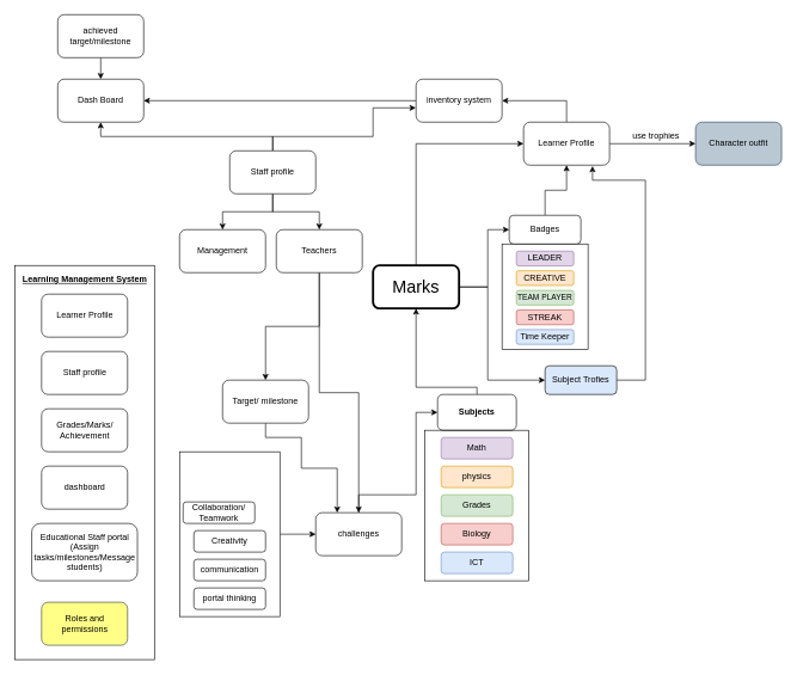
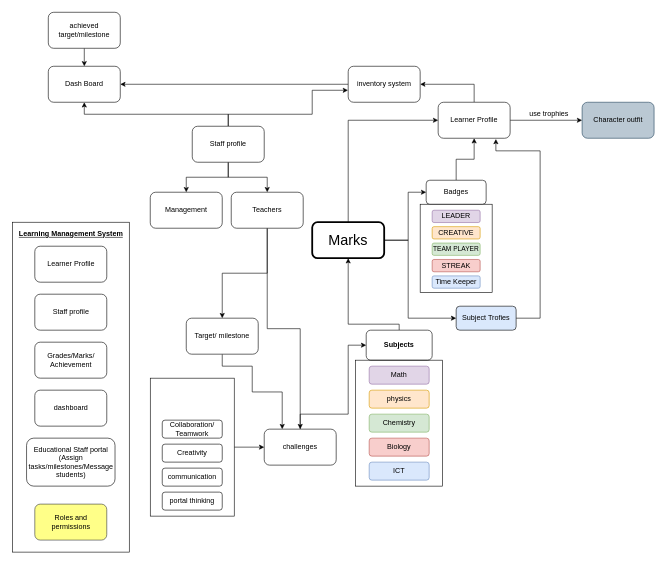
  <mxCell id="0" />
  <mxCell id="1" parent="0" />
  <mxCell id="2" style="edgeStyle=orthogonalEdgeStyle;rounded=0;orthogonalLoop=1;jettySize=auto;html=1;entryX=0;entryY=0.5;entryDx=0;entryDy=0;" parent="1" source="3" target="44" edge="1"><mxGeometry relative="1" as="geometry" /></mxCell>
  <mxCell id="3" value="" style="rounded=0;whiteSpace=wrap;html=1;" parent="1" vertex="1"><mxGeometry x="250" y="630" width="140" height="230" as="geometry" /></mxCell>
  <mxCell id="4" value="" style="rounded=0;whiteSpace=wrap;html=1;" parent="1" vertex="1"><mxGeometry y="370" width="195" height="550" as="geometry" x="20" /></mxCell>
  <mxCell id="5" value="Learner Profile" style="rounded=1;whiteSpace=wrap;html=1;" parent="1" vertex="1"><mxGeometry x="57.5" y="410" width="120" height="60" as="geometry" /></mxCell>
  <mxCell id="6" value="Grades/Marks/&lt;br&gt;Achievement" style="rounded=1;whiteSpace=wrap;html=1;" parent="1" vertex="1"><mxGeometry x="57.5" y="570" width="120" height="60" as="geometry" /></mxCell>
  <mxCell id="7" value="dashboard" style="rounded=1;whiteSpace=wrap;html=1;" parent="1" vertex="1"><mxGeometry x="57.5" y="650" width="120" height="60" as="geometry" /></mxCell>
  <mxCell id="8" value="Learning Management System" style="text;html=1;strokeColor=none;fillColor=none;align=center;verticalAlign=middle;whiteSpace=wrap;rounded=0;fontStyle=5" parent="1" vertex="1"><mxGeometry x="27.5" y="380" width="180" height="20" as="geometry" /></mxCell>
  <mxCell id="9" value="Educational Staff portal (Assign tasks/milestones/Message students)" style="rounded=1;whiteSpace=wrap;html=1;" parent="1" vertex="1"><mxGeometry x="43.75" y="730" width="147.5" height="80" as="geometry" /></mxCell>
  <mxCell id="10" value="Staff profile" style="rounded=1;whiteSpace=wrap;html=1;" parent="1" vertex="1"><mxGeometry x="57.5" y="490" width="120" height="60" as="geometry" /></mxCell>
  <mxCell id="11" value="Roles and permissions" style="rounded=1;whiteSpace=wrap;html=1;fillColor=#ffff88;strokeColor=#36393d;" parent="1" vertex="1"><mxGeometry x="57.5" y="840" width="120" height="60" as="geometry" /></mxCell>
  <mxCell id="12" style="edgeStyle=orthogonalEdgeStyle;rounded=0;orthogonalLoop=1;jettySize=auto;html=1;entryX=0;entryY=0.5;entryDx=0;entryDy=0;" parent="1" source="15" target="56" edge="1"><mxGeometry relative="1" as="geometry"><Array as="points"><mxPoint x="680" y="400" /><mxPoint x="680" y="320" /></Array></mxGeometry></mxCell>
  <mxCell id="13" style="edgeStyle=orthogonalEdgeStyle;rounded=0;orthogonalLoop=1;jettySize=auto;html=1;entryX=0;entryY=0.5;entryDx=0;entryDy=0;" parent="1" source="15" target="41" edge="1"><mxGeometry relative="1" as="geometry"><Array as="points"><mxPoint x="680" y="400" /><mxPoint x="680" y="530" /></Array></mxGeometry></mxCell>
  <mxCell id="14" style="edgeStyle=orthogonalEdgeStyle;rounded=0;orthogonalLoop=1;jettySize=auto;html=1;exitX=0.5;exitY=0;exitDx=0;exitDy=0;entryX=0;entryY=0.5;entryDx=0;entryDy=0;" edge="1" parent="1" source="15" target="38"><mxGeometry relative="1" as="geometry" /></mxCell>
  <mxCell id="15" value="&lt;span style=&quot;font-size: 24px&quot;&gt;Marks&lt;/span&gt;" style="rounded=1;whiteSpace=wrap;html=1;strokeWidth=3;" parent="1" vertex="1"><mxGeometry x="520" y="370" width="120" height="60" as="geometry" /></mxCell>
  <mxCell id="16" style="edgeStyle=orthogonalEdgeStyle;rounded=0;orthogonalLoop=1;jettySize=auto;html=1;entryX=0.5;entryY=1;entryDx=0;entryDy=0;" parent="1" source="17" target="15" edge="1"><mxGeometry relative="1" as="geometry"><Array as="points"><mxPoint x="665" y="540" /><mxPoint x="580" y="540" /></Array></mxGeometry></mxCell>
  <mxCell id="17" value="&lt;b&gt;Subjects&lt;/b&gt;" style="rounded=1;whiteSpace=wrap;html=1;strokeWidth=1;" parent="1" vertex="1"><mxGeometry x="610" y="550" width="110" height="50" as="geometry" /></mxCell>
  <mxCell id="18" value="physics" style="rounded=1;whiteSpace=wrap;html=1;strokeWidth=1;fillColor=#ffe6cc;strokeColor=#d79b00;" parent="1" vertex="1"><mxGeometry x="615" y="650" width="100" height="30" as="geometry" /></mxCell>
  <mxCell id="19" value="ICT" style="rounded=1;whiteSpace=wrap;html=1;strokeWidth=1;fillColor=#dae8fc;strokeColor=#6c8ebf;" parent="1" vertex="1"><mxGeometry x="615" y="770" width="100" height="30" as="geometry" /></mxCell>
- <mxCell id="20" value="Grades" style="rounded=1;whiteSpace=wrap;html=1;strokeWidth=1;fillColor=#d5e8d4;strokeColor=#82b366;" parent="1" vertex="1"><mxGeometry x="615" y="690" width="100" height="30" as="geometry" /></mxCell>
+ <mxCell id="20" value="Chemistry" style="rounded=1;whiteSpace=wrap;html=1;strokeWidth=1;fillColor=#d5e8d4;strokeColor=#82b366;" parent="1" vertex="1"><mxGeometry x="615" y="690" width="100" height="30" as="geometry" /></mxCell>
  <mxCell id="21" value="Biology" style="rounded=1;whiteSpace=wrap;html=1;strokeWidth=1;fillColor=#f8cecc;strokeColor=#b85450;" parent="1" vertex="1"><mxGeometry x="615" y="730" width="100" height="30" as="geometry" /></mxCell>
  <mxCell id="22" value="Math" style="rounded=1;whiteSpace=wrap;html=1;strokeWidth=1;fillColor=#e1d5e7;strokeColor=#9673a6;" parent="1" vertex="1"><mxGeometry x="615" y="610" width="100" height="30" as="geometry" /></mxCell>
- <mxCell id="23" value="Collaboration/ Teamwork" style="rounded=1;whiteSpace=wrap;html=1;strokeWidth=1;" parent="1" vertex="1"><mxGeometry x="255" y="700" width="100" height="30" as="geometry" /></mxCell>
+ <mxCell id="23" value="Collaboration/ Teamwork" style="rounded=1;whiteSpace=wrap;html=1;strokeWidth=1;" parent="1" vertex="1"><mxGeometry x="270" y="700" width="100" height="30" as="geometry" /></mxCell>
  <mxCell id="24" value="Creativity" style="rounded=1;whiteSpace=wrap;html=1;strokeWidth=1;" parent="1" vertex="1"><mxGeometry x="270" y="740" width="100" height="30" as="geometry" /></mxCell>
  <mxCell id="25" value="" style="edgeStyle=orthogonalEdgeStyle;rounded=0;orthogonalLoop=1;jettySize=auto;html=1;" parent="1" edge="1"><mxGeometry relative="1" as="geometry"><mxPoint x="625" y="555" as="sourcePoint" /></mxGeometry></mxCell>
  <mxCell id="26" value="communication" style="rounded=1;whiteSpace=wrap;html=1;strokeWidth=1;" parent="1" vertex="1"><mxGeometry x="270" y="780" width="100" height="30" as="geometry" /></mxCell>
  <mxCell id="27" value="portal thinking" style="rounded=1;whiteSpace=wrap;html=1;strokeWidth=1;" parent="1" vertex="1"><mxGeometry x="270" y="820" width="100" height="30" as="geometry" /></mxCell>
  <mxCell id="28" value="" style="edgeStyle=orthogonalEdgeStyle;rounded=0;orthogonalLoop=1;jettySize=auto;html=1;" parent="1" source="32" target="35" edge="1"><mxGeometry relative="1" as="geometry" /></mxCell>
  <mxCell id="29" style="edgeStyle=orthogonalEdgeStyle;rounded=0;orthogonalLoop=1;jettySize=auto;html=1;exitX=0.5;exitY=1;exitDx=0;exitDy=0;entryX=0.5;entryY=0;entryDx=0;entryDy=0;" parent="1" source="32" target="39" edge="1"><mxGeometry relative="1" as="geometry" /></mxCell>
  <mxCell id="30" style="edgeStyle=orthogonalEdgeStyle;rounded=0;orthogonalLoop=1;jettySize=auto;html=1;exitX=0.5;exitY=0;exitDx=0;exitDy=0;" edge="1" parent="1" source="32" target="57"><mxGeometry relative="1" as="geometry" /></mxCell>
  <mxCell id="31" style="edgeStyle=orthogonalEdgeStyle;rounded=0;orthogonalLoop=1;jettySize=auto;html=1;exitX=0.5;exitY=0;exitDx=0;exitDy=0;entryX=-0.003;entryY=0.667;entryDx=0;entryDy=0;entryPerimeter=0;" edge="1" parent="1" source="32" target="59"><mxGeometry relative="1" as="geometry"><Array as="points"><mxPoint x="380" y="190" /><mxPoint x="520" y="190" /><mxPoint x="520" y="150" /></Array></mxGeometry></mxCell>
  <mxCell id="32" value="Staff profile" style="rounded=1;whiteSpace=wrap;html=1;" parent="1" vertex="1"><mxGeometry x="320" y="210" width="120" height="60" as="geometry" /></mxCell>
  <mxCell id="33" style="edgeStyle=orthogonalEdgeStyle;rounded=0;orthogonalLoop=1;jettySize=auto;html=1;exitX=0.5;exitY=1;exitDx=0;exitDy=0;entryX=0.5;entryY=0;entryDx=0;entryDy=0;" parent="1" source="35" target="44" edge="1"><mxGeometry relative="1" as="geometry" /></mxCell>
  <mxCell id="34" style="edgeStyle=orthogonalEdgeStyle;rounded=0;orthogonalLoop=1;jettySize=auto;html=1;exitX=0.5;exitY=1;exitDx=0;exitDy=0;" edge="1" parent="1" source="35" target="61"><mxGeometry relative="1" as="geometry" /></mxCell>
  <mxCell id="35" value="Teachers" style="rounded=1;whiteSpace=wrap;html=1;" parent="1" vertex="1"><mxGeometry x="385" y="320" width="120" height="60" as="geometry" /></mxCell>
  <mxCell id="36" style="edgeStyle=orthogonalEdgeStyle;rounded=0;orthogonalLoop=1;jettySize=auto;html=1;exitX=1;exitY=0.5;exitDx=0;exitDy=0;entryX=0;entryY=0.5;entryDx=0;entryDy=0;" edge="1" parent="1" source="38" target="45"><mxGeometry relative="1" as="geometry"><mxPoint x="960" y="280" as="targetPoint" /></mxGeometry></mxCell>
  <mxCell id="37" style="edgeStyle=orthogonalEdgeStyle;rounded=0;orthogonalLoop=1;jettySize=auto;html=1;exitX=0.5;exitY=0;exitDx=0;exitDy=0;entryX=1;entryY=0.5;entryDx=0;entryDy=0;" edge="1" parent="1" source="38" target="59"><mxGeometry relative="1" as="geometry" /></mxCell>
  <mxCell id="38" value="Learner Profile" style="rounded=1;whiteSpace=wrap;html=1;" parent="1" vertex="1"><mxGeometry x="730" y="170" width="120" height="60" as="geometry" /></mxCell>
  <mxCell id="39" value="Management" style="rounded=1;whiteSpace=wrap;html=1;" parent="1" vertex="1"><mxGeometry x="250" y="320" width="120" height="60" as="geometry" /></mxCell>
  <mxCell id="40" style="edgeStyle=orthogonalEdgeStyle;rounded=0;orthogonalLoop=1;jettySize=auto;html=1;entryX=0.802;entryY=1.021;entryDx=0;entryDy=0;entryPerimeter=0;" parent="1" source="41" target="38" edge="1"><mxGeometry relative="1" as="geometry"><Array as="points"><mxPoint x="900" y="530" /><mxPoint x="900" y="251" /><mxPoint x="826" y="251" /></Array></mxGeometry></mxCell>
  <mxCell id="41" value="Subject Trofies" style="whiteSpace=wrap;html=1;rounded=1;strokeWidth=1;fillColor=#dae8fc;" parent="1" vertex="1"><mxGeometry x="760" y="510" width="100" height="40" as="geometry" /></mxCell>
  <mxCell id="42" style="edgeStyle=orthogonalEdgeStyle;rounded=0;orthogonalLoop=1;jettySize=auto;html=1;" parent="1" source="56" target="38" edge="1"><mxGeometry relative="1" as="geometry" /></mxCell>
  <mxCell id="43" style="edgeStyle=orthogonalEdgeStyle;rounded=0;orthogonalLoop=1;jettySize=auto;html=1;entryX=0;entryY=0.5;entryDx=0;entryDy=0;" parent="1" source="44" target="17" edge="1"><mxGeometry relative="1" as="geometry"><Array as="points"><mxPoint x="580" y="690" /><mxPoint x="580" y="575" /></Array></mxGeometry></mxCell>
  <mxCell id="44" value="challenges" style="rounded=1;whiteSpace=wrap;html=1;strokeWidth=1;" parent="1" vertex="1"><mxGeometry x="440" y="715" width="120" height="60" as="geometry" /></mxCell>
  <mxCell id="45" value="Character outfit" style="rounded=1;whiteSpace=wrap;html=1;fillColor=#bac8d3;strokeColor=#23445d;" vertex="1" parent="1"><mxGeometry x="970" y="170" width="120" height="60" as="geometry" /></mxCell>
  <mxCell id="46" value="" style="group" vertex="1" connectable="0" parent="1"><mxGeometry x="710" y="350" width="180" height="152.368" as="geometry" /></mxCell>
  <mxCell id="47" value="LEADER" style="rounded=1;whiteSpace=wrap;html=1;strokeWidth=1;fillColor=#e1d5e7;strokeColor=#9673a6;" vertex="1" parent="46"><mxGeometry x="10" width="80" height="20.526" as="geometry" /></mxCell>
  <mxCell id="48" value="" style="group" vertex="1" connectable="0" parent="46"><mxGeometry x="10" y="27.368" width="110" height="110" as="geometry" /></mxCell>
  <mxCell id="49" value="CREATIVE" style="rounded=1;whiteSpace=wrap;html=1;strokeWidth=1;fillColor=#ffe6cc;strokeColor=#d79b00;" vertex="1" parent="48"><mxGeometry width="80" height="20.526" as="geometry" /></mxCell>
  <mxCell id="50" value="Time Keeper" style="rounded=1;whiteSpace=wrap;html=1;strokeWidth=1;fillColor=#dae8fc;strokeColor=#6c8ebf;" vertex="1" parent="48"><mxGeometry y="82.105" width="80" height="20.526" as="geometry" /></mxCell>
  <mxCell id="51" value="&lt;font style=&quot;font-size: 11px&quot;&gt;TEAM PLAYER&lt;/font&gt;" style="rounded=1;whiteSpace=wrap;html=1;strokeWidth=1;fillColor=#d5e8d4;strokeColor=#82b366;" vertex="1" parent="48"><mxGeometry y="27.368" width="80" height="20.526" as="geometry" /></mxCell>
  <mxCell id="52" value="STREAK" style="rounded=1;whiteSpace=wrap;html=1;strokeWidth=1;fillColor=#f8cecc;strokeColor=#b85450;" vertex="1" parent="48"><mxGeometry y="54.737" width="80" height="20.526" as="geometry" /></mxCell>
  <mxCell id="53" value="" style="rounded=0;whiteSpace=wrap;html=1;fillColor=none;container=1;" vertex="1" parent="46"><mxGeometry x="-10" y="-10.002" width="120" height="147.37" as="geometry" /></mxCell>
  <mxCell id="54" value="" style="rounded=0;whiteSpace=wrap;html=1;fillColor=none;" vertex="1" parent="1"><mxGeometry x="592.5" y="600" width="145" height="210" as="geometry" /></mxCell>
  <mxCell id="55" value="use trophies" style="text;html=1;strokeColor=none;fillColor=none;align=center;verticalAlign=middle;whiteSpace=wrap;rounded=0;" vertex="1" parent="1"><mxGeometry x="880" y="180" width="70" height="20" as="geometry" /></mxCell>
  <mxCell id="56" value="Badges" style="whiteSpace=wrap;html=1;rounded=1;strokeWidth=1;" parent="1" vertex="1"><mxGeometry x="710" y="300" width="100" height="40" as="geometry" /></mxCell>
  <mxCell id="57" value="Dash Board" style="rounded=1;whiteSpace=wrap;html=1;" vertex="1" parent="1"><mxGeometry x="80" y="110" width="120" height="60" as="geometry" /></mxCell>
  <mxCell id="58" style="edgeStyle=orthogonalEdgeStyle;rounded=0;orthogonalLoop=1;jettySize=auto;html=1;exitX=0;exitY=0.5;exitDx=0;exitDy=0;entryX=1;entryY=0.5;entryDx=0;entryDy=0;" edge="1" parent="1" source="59" target="57"><mxGeometry relative="1" as="geometry" /></mxCell>
  <mxCell id="59" value="inventory system" style="rounded=1;whiteSpace=wrap;html=1;" vertex="1" parent="1"><mxGeometry x="580" y="110" width="120" height="60" as="geometry" /></mxCell>
  <mxCell id="60" style="edgeStyle=orthogonalEdgeStyle;rounded=0;orthogonalLoop=1;jettySize=auto;html=1;exitX=0.5;exitY=1;exitDx=0;exitDy=0;entryX=0.25;entryY=0;entryDx=0;entryDy=0;" edge="1" parent="1" source="61" target="44"><mxGeometry relative="1" as="geometry"><Array as="points"><mxPoint x="370" y="610" /><mxPoint x="420" y="610" /><mxPoint x="420" y="653" /><mxPoint x="470" y="653" /></Array></mxGeometry></mxCell>
  <mxCell id="61" value="Target/ milestone" style="rounded=1;whiteSpace=wrap;html=1;" vertex="1" parent="1"><mxGeometry x="310" y="530" width="120" height="60" as="geometry" /></mxCell>
  <mxCell id="62" style="edgeStyle=orthogonalEdgeStyle;rounded=0;orthogonalLoop=1;jettySize=auto;html=1;exitX=0.5;exitY=1;exitDx=0;exitDy=0;entryX=0.5;entryY=0;entryDx=0;entryDy=0;" edge="1" parent="1" source="63" target="57"><mxGeometry relative="1" as="geometry" /></mxCell>
  <mxCell id="63" value="achieved target/milestone" style="rounded=1;whiteSpace=wrap;html=1;" vertex="1" parent="1"><mxGeometry x="80" y="20" width="120" height="60" as="geometry" /></mxCell>
